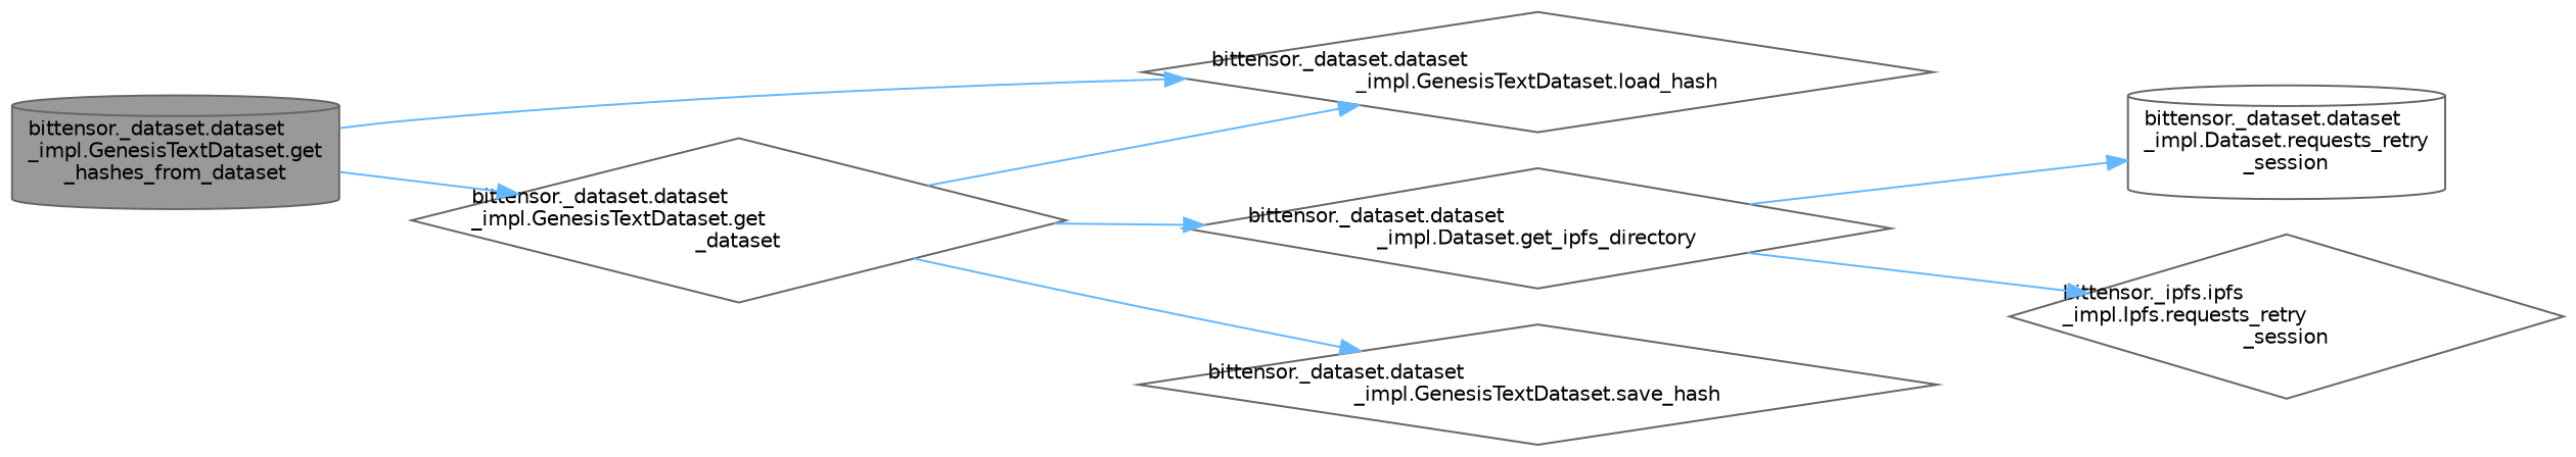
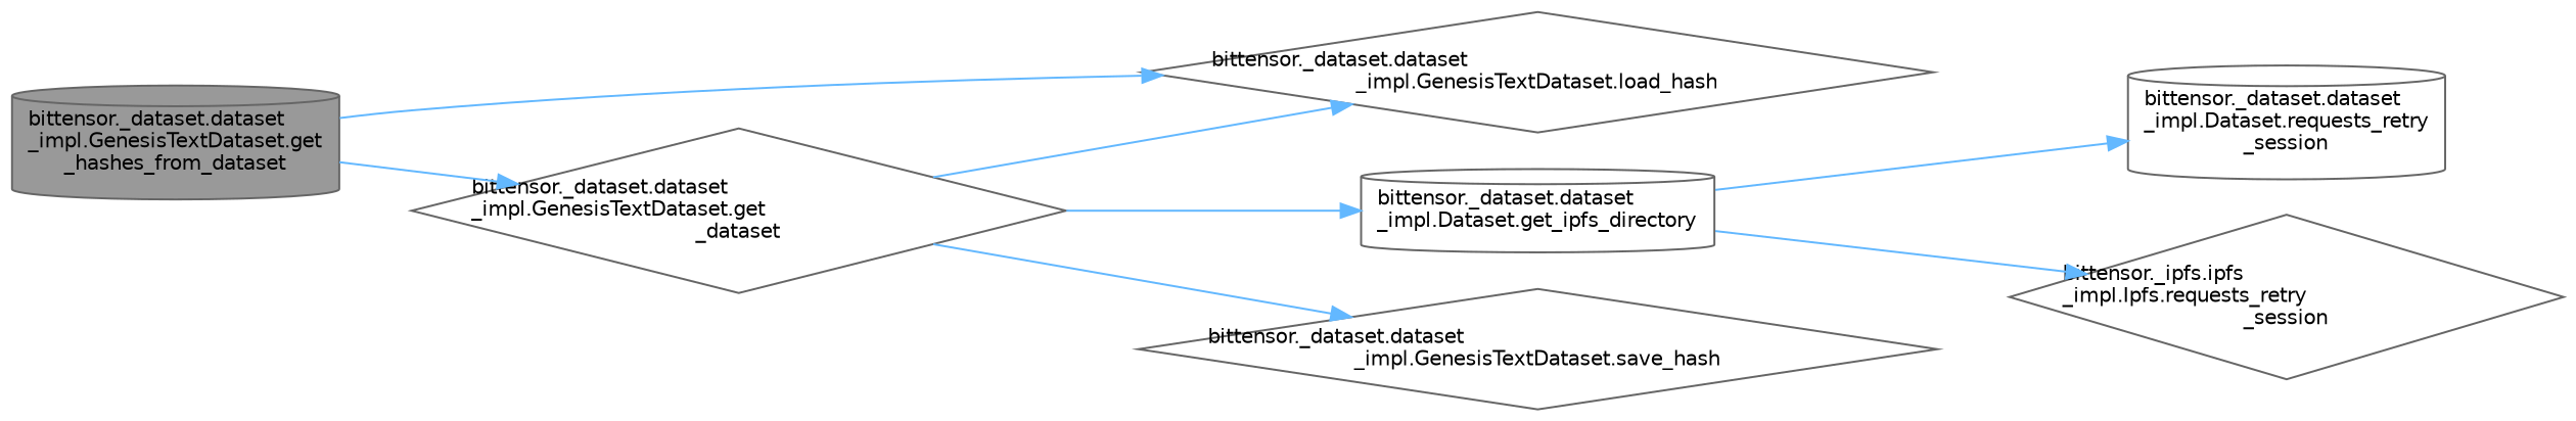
  digraph {
    rankdir=LR
    node [color=grey40 fillcolor=white fontname=Helvetica fontsize=10 shape=diamond style=filled]
    edge [color=steelblue1 fontname=Helvetica fontsize=10 labelfontname=Helvetica labelfontsize=10 style=solid]
    n1 [color=gray40 fillcolor=grey60 fontcolor=black height=0.2 label="bittensor._dataset.dataset\l_impl.GenesisTextDataset.get\l_hashes_from_dataset" shape=cylinder width=0.4]
    n2 [height=0.2 label="bittensor._dataset.dataset\l_impl.GenesisTextDataset.get\l_dataset" width=0.4]
    n3 [height=0.2 label="bittensor._dataset.dataset\l_impl.GenesisTextDataset.load_hash" width=0.4]
-   n4 [height=0.2 label="bittensor._dataset.dataset\l_impl.Dataset.get_ipfs_directory" width=0.4]
+   n4 [height=0.2 label="bittensor._dataset.dataset\l_impl.Dataset.get_ipfs_directory" shape=cylinder width=0.4]
    n5 [height=0.2 label="bittensor._dataset.dataset\l_impl.GenesisTextDataset.save_hash" width=0.4]
    n6 [height=0.2 label="bittensor._dataset.dataset\l_impl.Dataset.requests_retry\l_session" shape=cylinder width=0.4]
    n7 [height=0.2 label="bittensor._ipfs.ipfs\l_impl.Ipfs.requests_retry\l_session" width=0.4]
    n1 -> n2
    n1 -> n3
    n2 -> n3
    n2 -> n4
    n2 -> n5
    n4 -> n6
    n4 -> n7
  }
